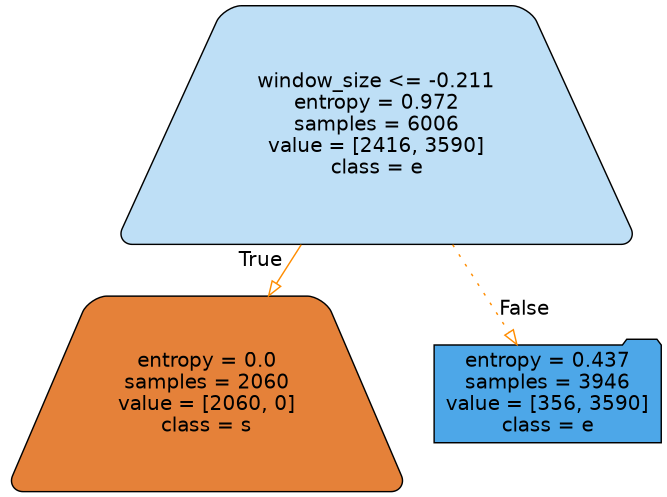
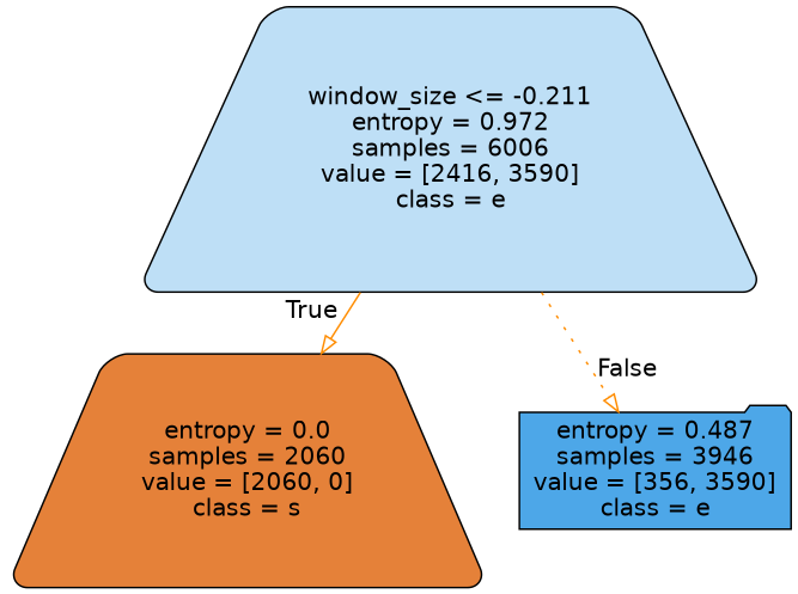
  digraph {
    node [color=black fontname=helvetica shape=trapezium style="filled, rounded"]
    edge [fontname=helvetica labeldistance=2.5 color=darkorange arrowhead=onormal]
    n1 [fillcolor="#bedff6" label="window_size <= -0.211\nentropy = 0.972\nsamples = 6006\nvalue = [2416, 3590]\nclass = e"]
    n2 [fillcolor="#e58139" label="entropy = 0.0\nsamples = 2060\nvalue = [2060, 0]\nclass = s"]
-   n3 [fillcolor="#4da7e8" label="entropy = 0.437\nsamples = 3946\nvalue = [356, 3590]\nclass = e" shape=folder]
+   n3 [fillcolor="#4da7e8" label="entropy = 0.487\nsamples = 3946\nvalue = [356, 3590]\nclass = e" shape=folder]
    n1 -> n2 [headlabel=True labelangle=45 style=solid]
    n1 -> n3 [headlabel=False labelangle=-45 style=dotted]
  }
